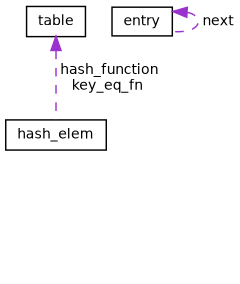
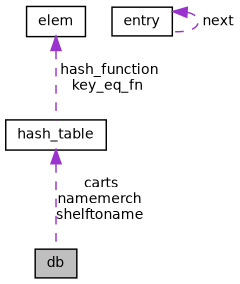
  digraph {
    node [color=black fillcolor=white fontname=Helvetica fontsize=10 shape=record style=filled]
    edge [color=darkorchid3 dir=back fontname=Helvetica fontsize=10 labelfontname=Helvetica labelfontsize=10 style=dashed]
-   n2 [height=0.2 label=hash_elem width=0.4]
+   n1 [fillcolor=grey75 fontcolor=black height=0.2 label=db width=0.4]
+   n2 [height=0.2 label=hash_table width=0.4]
    n3 [height=0.2 label=entry width=0.4]
-   n4 [height=0.2 label=table width=0.4]
+   n4 [height=0.2 label=elem width=0.4]
+   n2 -> n1 [label=" carts\nnamemerch\nshelftoname"]
    n3 -> n3 [label=" next"]
    n4 -> n2 [label=" hash_function\nkey_eq_fn"]
  }
